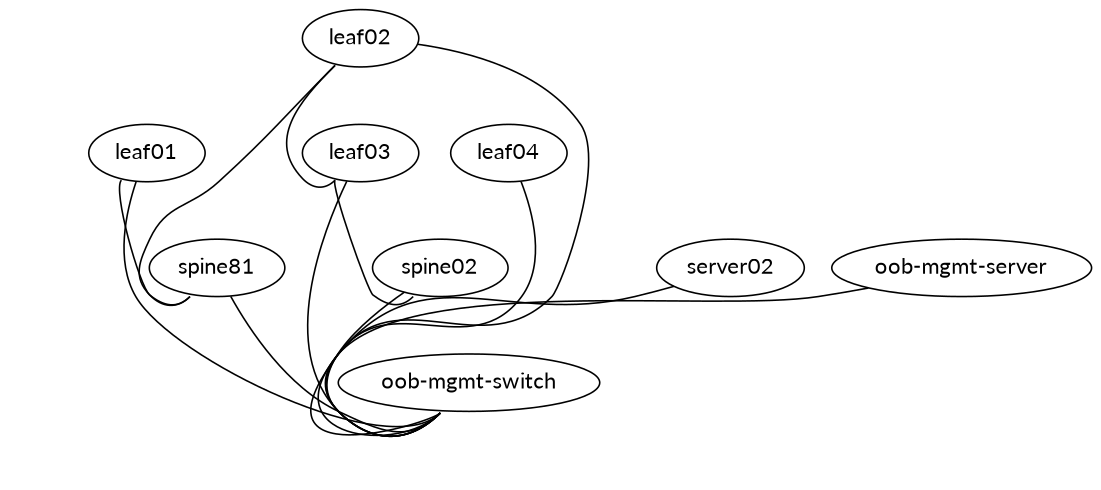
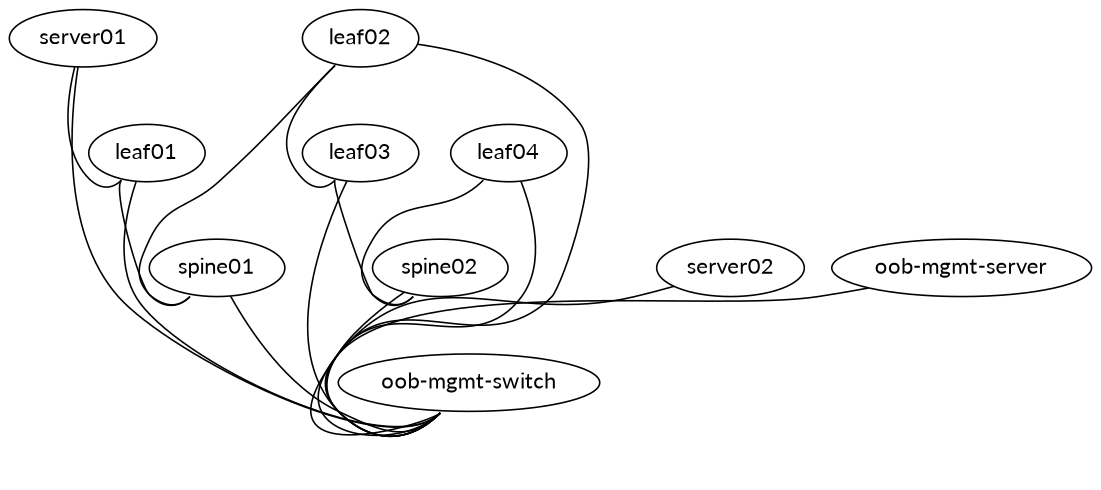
  graph {
    fontname=Lato
    node [config="./helper_scripts/config_switch.sh" fontname=Lato function=leaf memory=768 os="CumulusCommunity/cumulus-vx" version="3.7.11"]
    edge [fontname=Lato headport=swp1 tailport=eth0]
-   spine01 [function=spine label=spine81]
+   spine01 [function=spine]
    "oob-mgmt-switch" [config="./helper_scripts/config_oob_switch.sh" function="oob-switch" vagrant=eth0]
    leaf01
    leaf02
    leaf03 [version="4.0.0"]
    spine02 [function=spine version="4.0.0"]
    leaf04 [version="4.0.0"]
+   server01 [config="./helper_scripts/config_server.sh" function=host memory=512 os="yk0/ubuntu-xenial" version=""]
    server02 [config="./helper_scripts/config_server.sh" function=host memory=512 os="yk0/ubuntu-xenial" version=""]
    "oob-mgmt-server" [config="./helper_scripts/config_oob_server.sh" function="oob-server" memory=1024 os="CumulusCommunity/vx_oob_server" vagrant=eth0 version="1.0.4"]
    spine01 -- "oob-mgmt-switch" [headport=swp10 left_mac="a0:00:00:00:00:21"]
    leaf01 -- spine01 [tailport=swp51]
    leaf01 -- "oob-mgmt-switch" [headport=swp6 left_mac="a0:00:00:00:00:11"]
    leaf02 -- spine01 [headport=swp2 tailport=swp51]
    leaf02 -- "oob-mgmt-switch" [headport=swp7 left_mac="a0:00:00:00:00:12"]
    leaf02 -- leaf03 [tailport=swp1]
    leaf03 -- "oob-mgmt-switch" [headport=swp8 left_mac="a0:00:00:00:00:13"]
    leaf03 -- spine02 [tailport=swp51]
    spine02 -- "oob-mgmt-switch" [headport=swp11 left_mac="a0:00:00:00:00:22"]
    leaf04 -- "oob-mgmt-switch" [headport=swp9 left_mac="a0:00:00:00:00:14"]
+   leaf04 -- spine02 [headport=swp2 tailport=swp51]
+   server01 -- "oob-mgmt-switch" [headport=swp2 left_mac="a0:00:00:00:00:31"]
+   server01 -- leaf01 [left_mac="00:03:00:11:11:01" tailport=eth1]
    server02 -- "oob-mgmt-switch" [headport=swp3 left_mac="a0:00:00:00:00:32"]
    "oob-mgmt-server" -- "oob-mgmt-switch" [right_mac="a0:00:00:00:00:61" tailport=eth1]
  }
